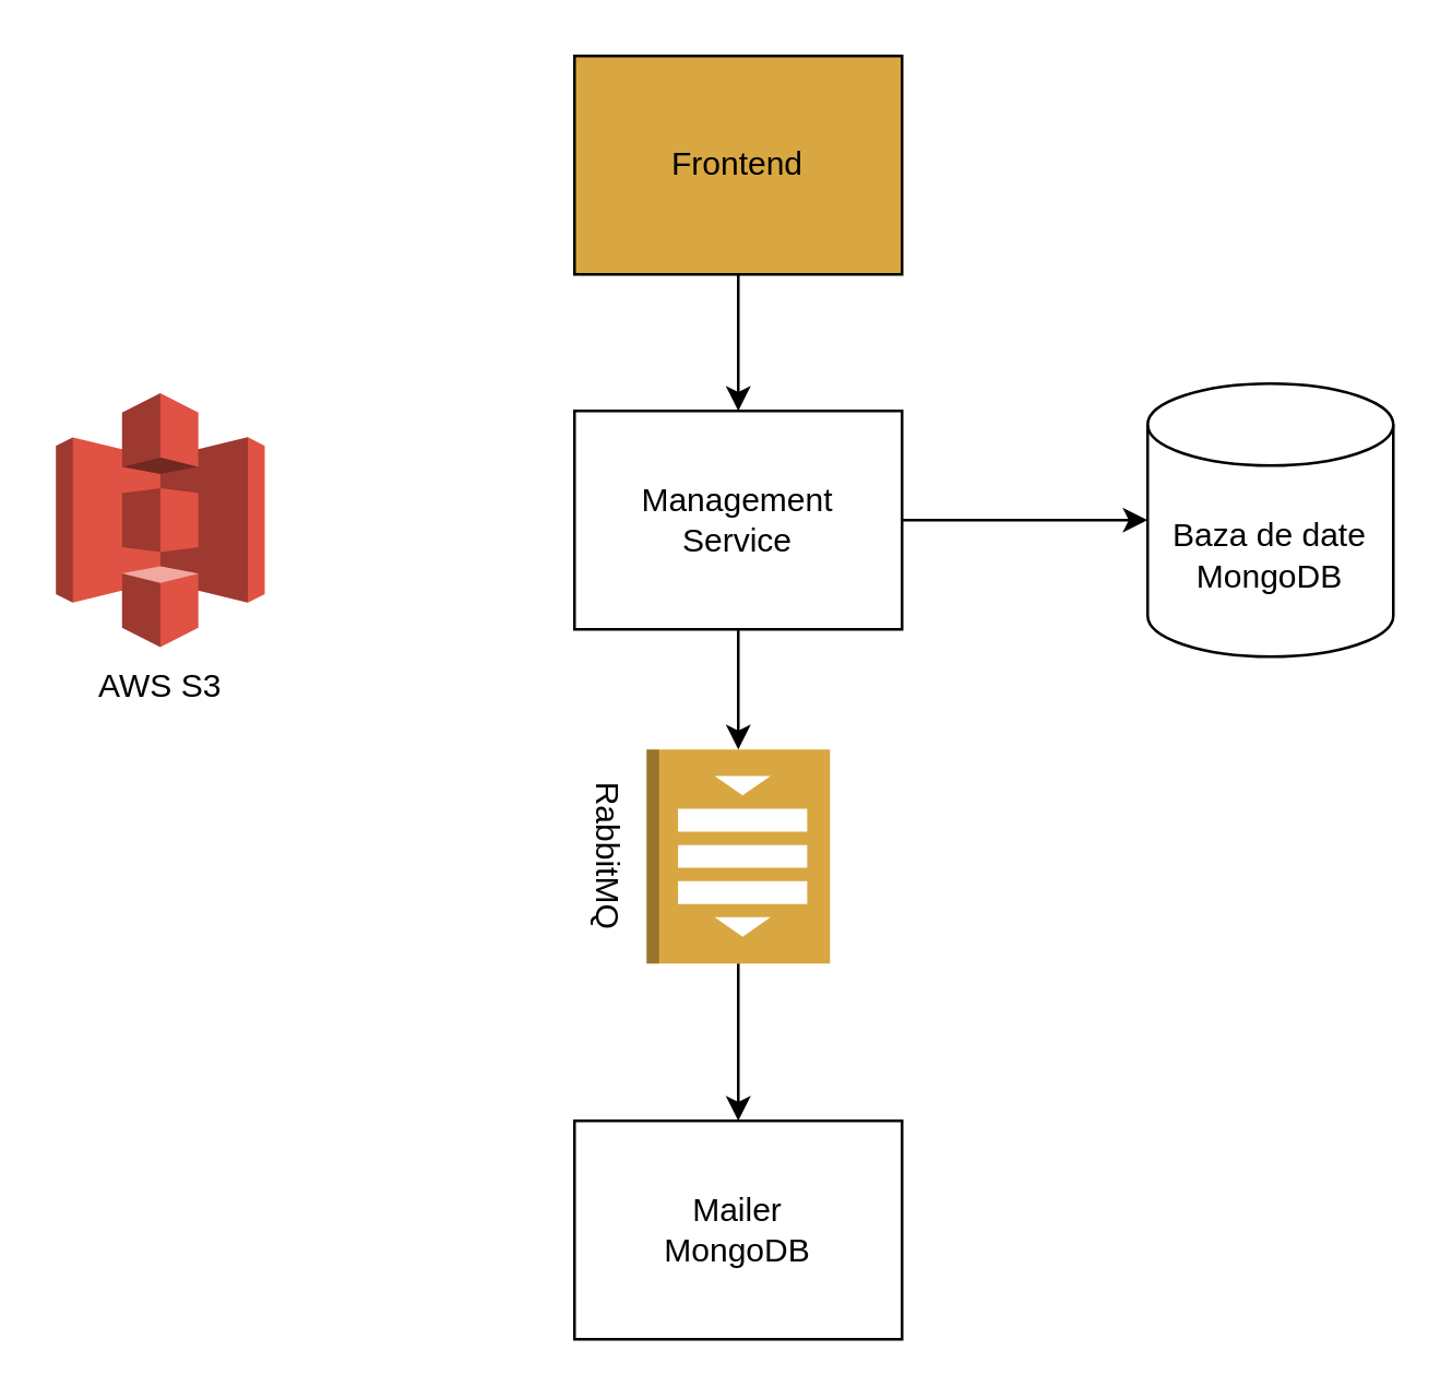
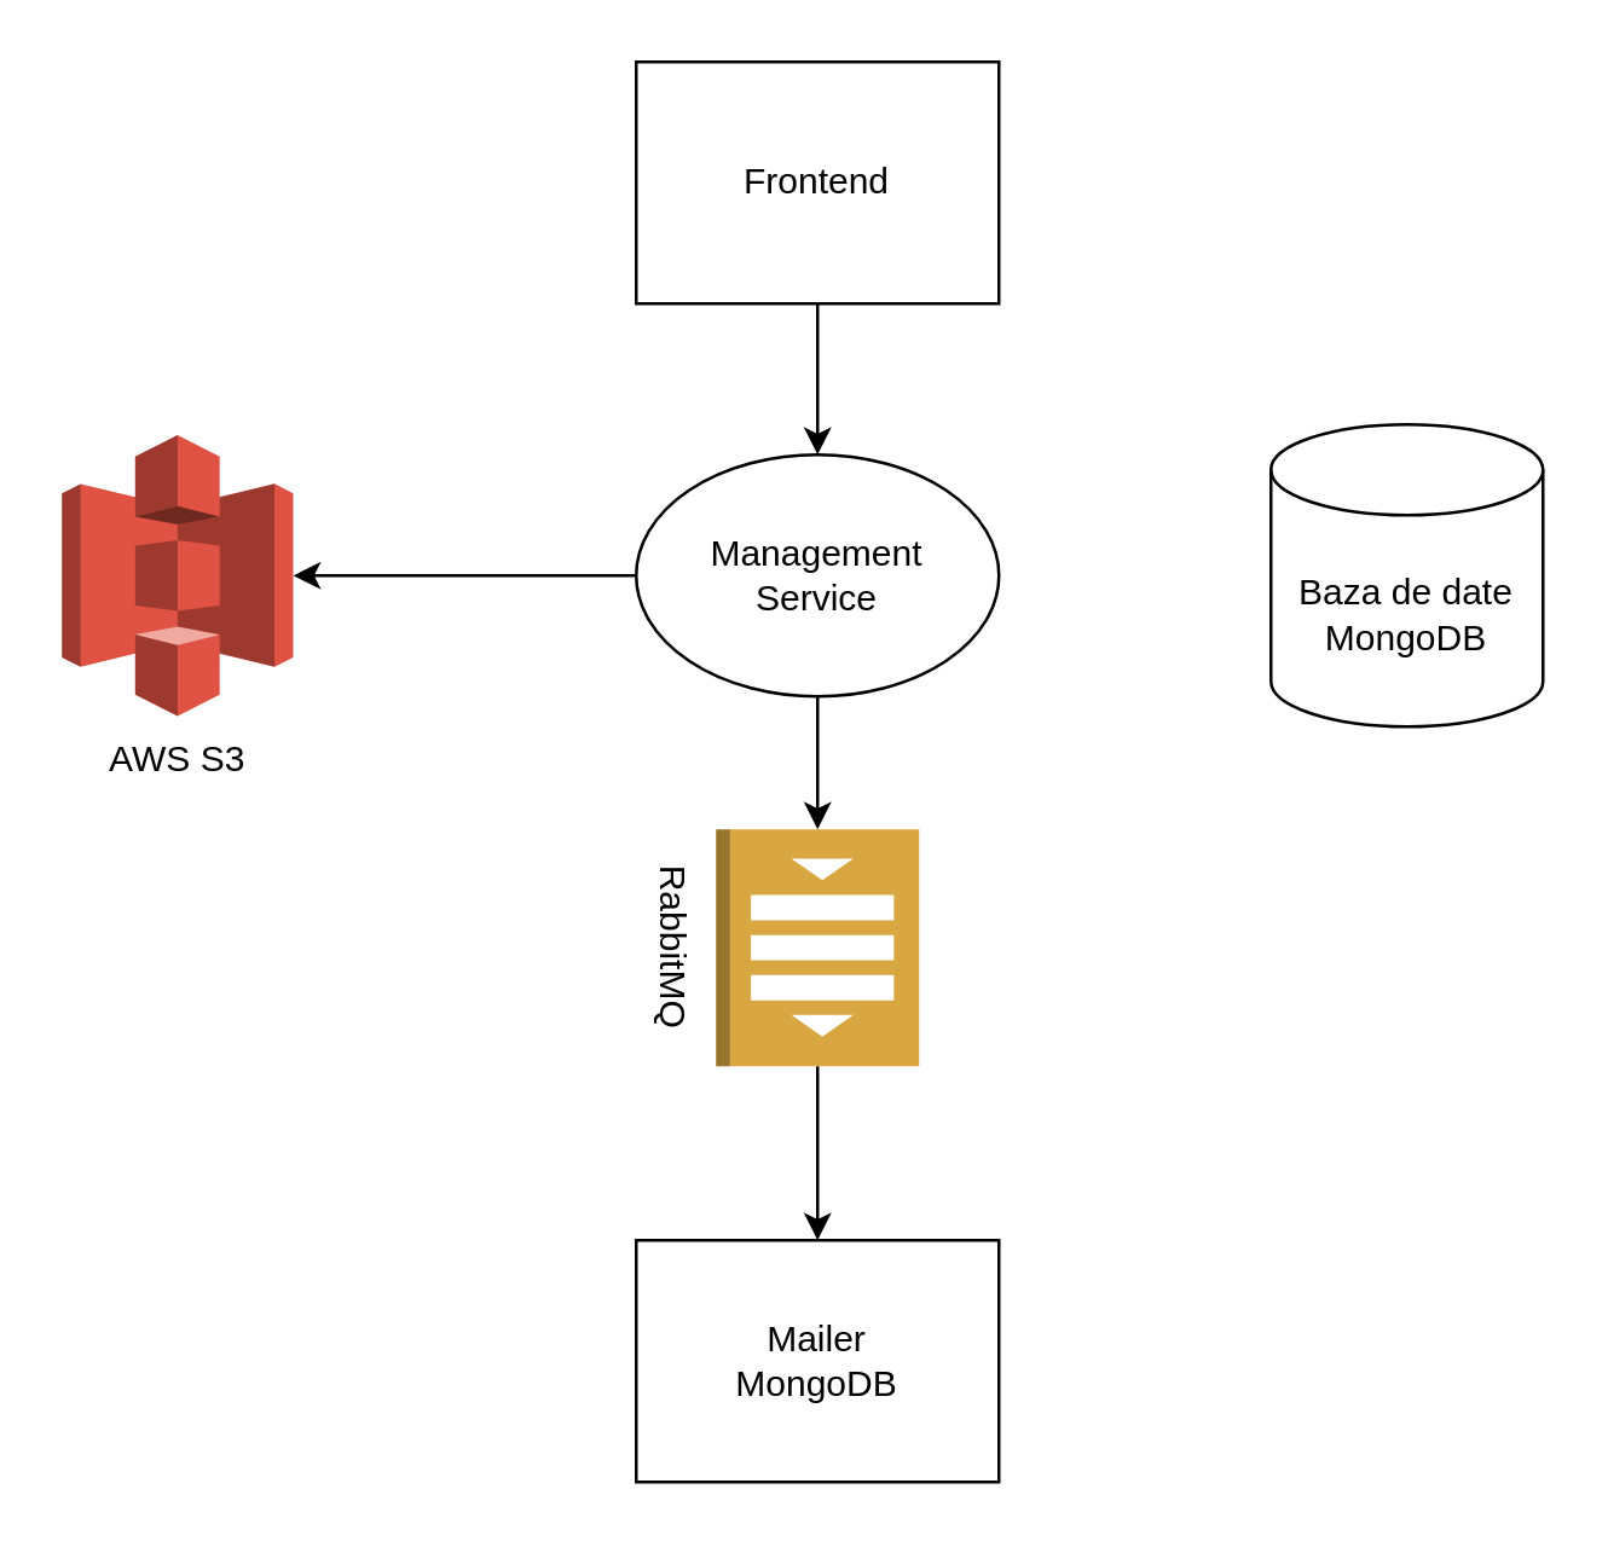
  <mxCell id="0" />
  <mxCell id="1" parent="0" />
- <mxCell id="2" style="edgeStyle=orthogonalEdgeStyle;rounded=0;orthogonalLoop=1;jettySize=auto;html=1;entryX=0;entryY=0.5;entryDx=0;entryDy=0;entryPerimeter=0;" edge="1" parent="1" source="4" target="5"><mxGeometry relative="1" as="geometry" /></mxCell>
+ <mxCell id="2" style="edgeStyle=orthogonalEdgeStyle;rounded=0;orthogonalLoop=1;jettySize=auto;html=1;" edge="1" parent="1" source="4" target="11"><mxGeometry relative="1" as="geometry" /></mxCell>
  <mxCell id="3" style="edgeStyle=orthogonalEdgeStyle;rounded=0;orthogonalLoop=1;jettySize=auto;html=1;" edge="1" parent="1" source="4" target="9"><mxGeometry relative="1" as="geometry" /></mxCell>
- <mxCell id="4" value="Management&lt;br&gt;Service" style="rounded=0;whiteSpace=wrap;html=1;" vertex="1" parent="1"><mxGeometry x="210" y="150" width="120" height="80" as="geometry" /></mxCell>
+ <mxCell id="4" value="Management&lt;br&gt;Service" style="ellipse;whiteSpace=wrap;html=1;" vertex="1" parent="1"><mxGeometry x="210" y="150" width="120" height="80" as="geometry" /></mxCell>
  <mxCell id="5" value="Baza de date MongoDB" style="shape=cylinder3;whiteSpace=wrap;html=1;boundedLbl=1;backgroundOutline=1;size=15;" vertex="1" parent="1"><mxGeometry x="420" y="140" width="90" height="100" as="geometry" /></mxCell>
  <mxCell id="6" style="edgeStyle=orthogonalEdgeStyle;rounded=0;orthogonalLoop=1;jettySize=auto;html=1;entryX=0.5;entryY=0;entryDx=0;entryDy=0;" edge="1" parent="1" source="7" target="4"><mxGeometry relative="1" as="geometry" /></mxCell>
- <mxCell id="7" value="Frontend" style="rounded=0;whiteSpace=wrap;html=1;fillColor=#d9a741;" vertex="1" parent="1"><mxGeometry x="210" y="20" width="120" height="80" as="geometry" /></mxCell>
+ <mxCell id="7" value="Frontend" style="rounded=0;whiteSpace=wrap;html=1;" vertex="1" parent="1"><mxGeometry x="210" y="20" width="120" height="80" as="geometry" /></mxCell>
  <mxCell id="8" style="edgeStyle=orthogonalEdgeStyle;rounded=0;orthogonalLoop=1;jettySize=auto;html=1;entryX=0.5;entryY=0;entryDx=0;entryDy=0;" edge="1" parent="1" source="9" target="10"><mxGeometry relative="1" as="geometry" /></mxCell>
  <mxCell id="9" value="RabbitMQ&lt;br&gt;" style="outlineConnect=0;dashed=0;verticalLabelPosition=bottom;verticalAlign=top;align=center;html=1;shape=mxgraph.aws3.queue;fillColor=#D9A741;gradientColor=none;rotation=90;" vertex="1" parent="1"><mxGeometry x="230.81" y="279.6" width="78.37" height="67.19" as="geometry" /></mxCell>
  <mxCell id="10" value="Mailer&lt;br&gt;MongoDB" style="rounded=0;whiteSpace=wrap;html=1;" vertex="1" parent="1"><mxGeometry x="210" y="410" width="120" height="80" as="geometry" /></mxCell>
  <mxCell id="11" value="AWS S3" style="outlineConnect=0;dashed=0;verticalLabelPosition=bottom;verticalAlign=top;align=center;html=1;shape=mxgraph.aws3.s3;fillColor=#E05243;gradientColor=none;" vertex="1" parent="1"><mxGeometry x="20" y="143.5" width="76.5" height="93" as="geometry" /></mxCell>
